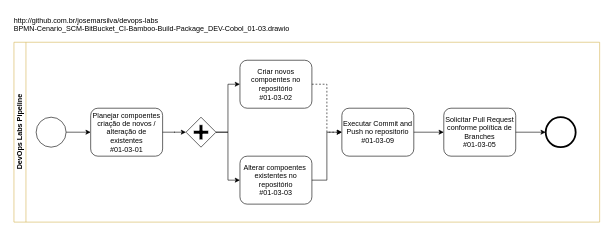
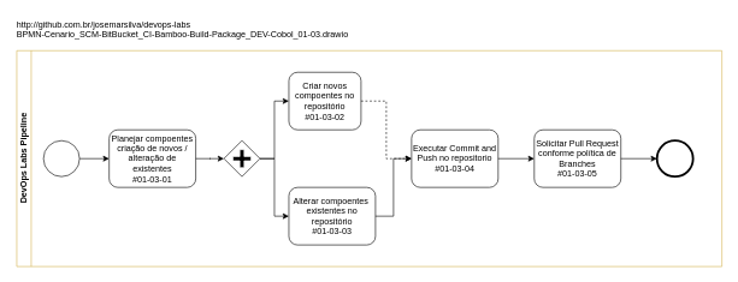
  <mxCell id="0" />
  <mxCell id="1" parent="0" />
  <mxCell id="2" value="DevOps Labs Pipeline" style="swimlane;html=1;horizontal=0;startSize=20;fillColor=none;strokeColor=#d6b656;" parent="1" vertex="1"><mxGeometry x="22" y="70" width="977" height="300" as="geometry" /></mxCell>
  <mxCell id="3" style="edgeStyle=orthogonalEdgeStyle;rounded=0;orthogonalLoop=1;jettySize=auto;html=1;" parent="2" source="4" target="13" edge="1"><mxGeometry relative="1" as="geometry"><mxPoint x="108" y="80" as="sourcePoint" /><mxPoint x="148" y="80" as="targetPoint" /></mxGeometry></mxCell>
  <mxCell id="4" value="" style="shape=mxgraph.bpmn.shape;html=1;verticalLabelPosition=bottom;labelBackgroundColor=#ffffff;verticalAlign=top;align=center;perimeter=ellipsePerimeter;outlineConnect=0;outline=standard;symbol=general;" parent="2" vertex="1"><mxGeometry x="37" y="125" width="50" height="50" as="geometry" /></mxCell>
  <mxCell id="5" style="edgeStyle=orthogonalEdgeStyle;rounded=0;orthogonalLoop=1;jettySize=auto;html=1;" parent="2" edge="1"><mxGeometry relative="1" as="geometry"><mxPoint x="257" y="75" as="sourcePoint" /></mxGeometry></mxCell>
  <mxCell id="6" style="edgeStyle=orthogonalEdgeStyle;rounded=0;orthogonalLoop=1;jettySize=auto;html=1;" parent="2" edge="1"><mxGeometry relative="1" as="geometry"><mxPoint x="398.5" y="75" as="sourcePoint" /></mxGeometry></mxCell>
  <mxCell id="7" style="edgeStyle=orthogonalEdgeStyle;rounded=0;orthogonalLoop=1;jettySize=auto;html=1;entryX=0;entryY=0.5;entryDx=0;entryDy=0;exitX=1;exitY=0.5;exitDx=0;exitDy=0;" parent="2" edge="1"><mxGeometry relative="1" as="geometry"><Array as="points"><mxPoint x="727" y="80" /><mxPoint x="727" y="140" /><mxPoint x="97" y="140" /><mxPoint x="97" y="200" /></Array><mxPoint x="688.5" y="75" as="sourcePoint" /></mxGeometry></mxCell>
  <mxCell id="8" style="edgeStyle=orthogonalEdgeStyle;rounded=0;orthogonalLoop=1;jettySize=auto;html=1;" parent="2" edge="1"><mxGeometry relative="1" as="geometry"><mxPoint x="547" y="75" as="sourcePoint" /></mxGeometry></mxCell>
  <mxCell id="9" style="edgeStyle=orthogonalEdgeStyle;rounded=0;orthogonalLoop=1;jettySize=auto;html=1;" parent="2" edge="1"><mxGeometry relative="1" as="geometry"><mxPoint x="257" y="205" as="sourcePoint" /></mxGeometry></mxCell>
  <mxCell id="10" style="edgeStyle=orthogonalEdgeStyle;rounded=0;orthogonalLoop=1;jettySize=auto;html=1;" parent="2" edge="1"><mxGeometry relative="1" as="geometry"><mxPoint x="398.5" y="205" as="sourcePoint" /></mxGeometry></mxCell>
  <mxCell id="11" value="" style="shape=mxgraph.bpmn.shape;html=1;verticalLabelPosition=bottom;labelBackgroundColor=#ffffff;verticalAlign=top;align=center;perimeter=ellipsePerimeter;outlineConnect=0;outline=end;symbol=general;" parent="2" vertex="1"><mxGeometry x="887" y="125" width="50" height="50" as="geometry" /></mxCell>
  <mxCell id="12" style="edgeStyle=orthogonalEdgeStyle;rounded=0;orthogonalLoop=1;jettySize=auto;html=1;" edge="1" parent="2" source="13" target="19"><mxGeometry relative="1" as="geometry" /></mxCell>
  <mxCell id="13" value="&lt;div&gt;Planejar compoentes criação de novos / alteração de existentes&lt;/div&gt;&lt;div&gt;#01-03-01&lt;/div&gt;" style="shape=ext;rounded=1;html=1;whiteSpace=wrap;fillColor=none;" parent="2" vertex="1"><mxGeometry x="128" y="110" width="120" height="80" as="geometry" /></mxCell>
  <mxCell id="14" style="edgeStyle=orthogonalEdgeStyle;rounded=0;orthogonalLoop=1;jettySize=auto;html=1;" parent="2" edge="1"><mxGeometry relative="1" as="geometry"><mxPoint x="398" y="80" as="sourcePoint" /></mxGeometry></mxCell>
  <mxCell id="15" style="edgeStyle=orthogonalEdgeStyle;rounded=0;orthogonalLoop=1;jettySize=auto;html=1;" parent="2" edge="1"><mxGeometry relative="1" as="geometry"><mxPoint x="287" y="160" as="sourcePoint" /></mxGeometry></mxCell>
  <mxCell id="16" style="edgeStyle=orthogonalEdgeStyle;rounded=0;orthogonalLoop=1;jettySize=auto;html=1;entryX=0;entryY=0.5;entryDx=0;entryDy=0;" parent="2" edge="1"><mxGeometry relative="1" as="geometry"><Array as="points"><mxPoint x="488" y="140" /><mxPoint x="108" y="140" /><mxPoint x="108" y="200" /></Array><mxPoint x="488" y="120" as="sourcePoint" /></mxGeometry></mxCell>
  <mxCell id="17" style="edgeStyle=orthogonalEdgeStyle;rounded=0;orthogonalLoop=1;jettySize=auto;html=1;entryX=0;entryY=0.5;entryDx=0;entryDy=0;" edge="1" parent="2" source="19" target="21"><mxGeometry relative="1" as="geometry" /></mxCell>
  <mxCell id="18" style="edgeStyle=orthogonalEdgeStyle;rounded=0;orthogonalLoop=1;jettySize=auto;html=1;entryX=0;entryY=0.5;entryDx=0;entryDy=0;" edge="1" parent="2" source="19" target="23"><mxGeometry relative="1" as="geometry" /></mxCell>
  <mxCell id="19" value="" style="shape=mxgraph.bpmn.shape;html=1;verticalLabelPosition=bottom;labelBackgroundColor=#ffffff;verticalAlign=top;align=center;perimeter=rhombusPerimeter;background=gateway;outlineConnect=0;outline=none;symbol=parallelGw;" vertex="1" parent="2"><mxGeometry x="287" y="125" width="50" height="50" as="geometry" /></mxCell>
  <mxCell id="20" style="edgeStyle=orthogonalEdgeStyle;rounded=0;orthogonalLoop=1;jettySize=auto;html=1;entryX=0;entryY=0.5;entryDx=0;entryDy=0;dashed=1;" edge="1" parent="2" source="21" target="25"><mxGeometry relative="1" as="geometry" /></mxCell>
- <mxCell id="21" value="&lt;div&gt;Criar novos compoentes no repositório&lt;/div&gt;&lt;div&gt;#01-03-02&lt;/div&gt;" style="shape=ext;rounded=1;html=1;whiteSpace=wrap;fillColor=none;" vertex="1" parent="2"><mxGeometry x="377" y="30" width="120" height="80" as="geometry" /></mxCell>
+ <mxCell id="21" value="&lt;div&gt;Criar novos compoentes no repositório&lt;/div&gt;&lt;div&gt;#01-03-02&lt;/div&gt;" style="shape=ext;rounded=1;html=1;whiteSpace=wrap;fillColor=none;" vertex="1" parent="2"><mxGeometry x="377" y="30" width="100" height="80" as="geometry" /></mxCell>
  <mxCell id="22" style="edgeStyle=orthogonalEdgeStyle;rounded=0;orthogonalLoop=1;jettySize=auto;html=1;entryX=0;entryY=0.5;entryDx=0;entryDy=0;" edge="1" parent="2" source="23" target="25"><mxGeometry relative="1" as="geometry" /></mxCell>
  <mxCell id="23" value="&lt;div&gt;Alterar compoentes&amp;nbsp; existentes no repositório&lt;/div&gt;&lt;div&gt;#01-03-03&lt;/div&gt;" style="shape=ext;rounded=1;html=1;whiteSpace=wrap;fillColor=none;" vertex="1" parent="2"><mxGeometry x="377" y="190" width="120" height="80" as="geometry" /></mxCell>
  <mxCell id="24" style="edgeStyle=orthogonalEdgeStyle;rounded=0;orthogonalLoop=1;jettySize=auto;html=1;" edge="1" parent="2" source="25" target="27"><mxGeometry relative="1" as="geometry" /></mxCell>
- <mxCell id="25" value="&lt;div&gt;Executar Commit and Push no repositorio&lt;/div&gt;&lt;div&gt;#01-03-09&lt;/div&gt;" style="shape=ext;rounded=1;html=1;whiteSpace=wrap;fillColor=none;" vertex="1" parent="2"><mxGeometry x="547" y="110" width="120" height="80" as="geometry" /></mxCell>
+ <mxCell id="25" value="&lt;div&gt;Executar Commit and Push no repositorio&lt;/div&gt;&lt;div&gt;#01-03-04&lt;/div&gt;" style="shape=ext;rounded=1;html=1;whiteSpace=wrap;fillColor=none;" vertex="1" parent="2"><mxGeometry x="547" y="110" width="120" height="80" as="geometry" /></mxCell>
  <mxCell id="26" style="edgeStyle=orthogonalEdgeStyle;rounded=0;orthogonalLoop=1;jettySize=auto;html=1;" edge="1" parent="2" source="27" target="11"><mxGeometry relative="1" as="geometry" /></mxCell>
  <mxCell id="27" value="&lt;div&gt;Solicitar Pull Request conforme política de Branches&lt;/div&gt;&lt;div&gt;#01-03-05&lt;/div&gt;" style="shape=ext;rounded=1;html=1;whiteSpace=wrap;fillColor=none;" vertex="1" parent="2"><mxGeometry x="717" y="110" width="120" height="80" as="geometry" /></mxCell>
  <mxCell id="28" value="&lt;div style=&quot;text-align: left&quot;&gt;http://github.com.br/josemarsilva/devops-labs&lt;/div&gt;BPMN-Cenario_SCM-BitBucket_CI-Bamboo-Build-Package_DEV-Cobol_01-03.drawio" style="text;html=1;resizable=0;autosize=1;align=left;verticalAlign=top;points=[];fillColor=none;strokeColor=none;rounded=0;" parent="1" vertex="1"><mxGeometry x="20" y="20" width="480" height="30" as="geometry" /></mxCell>
